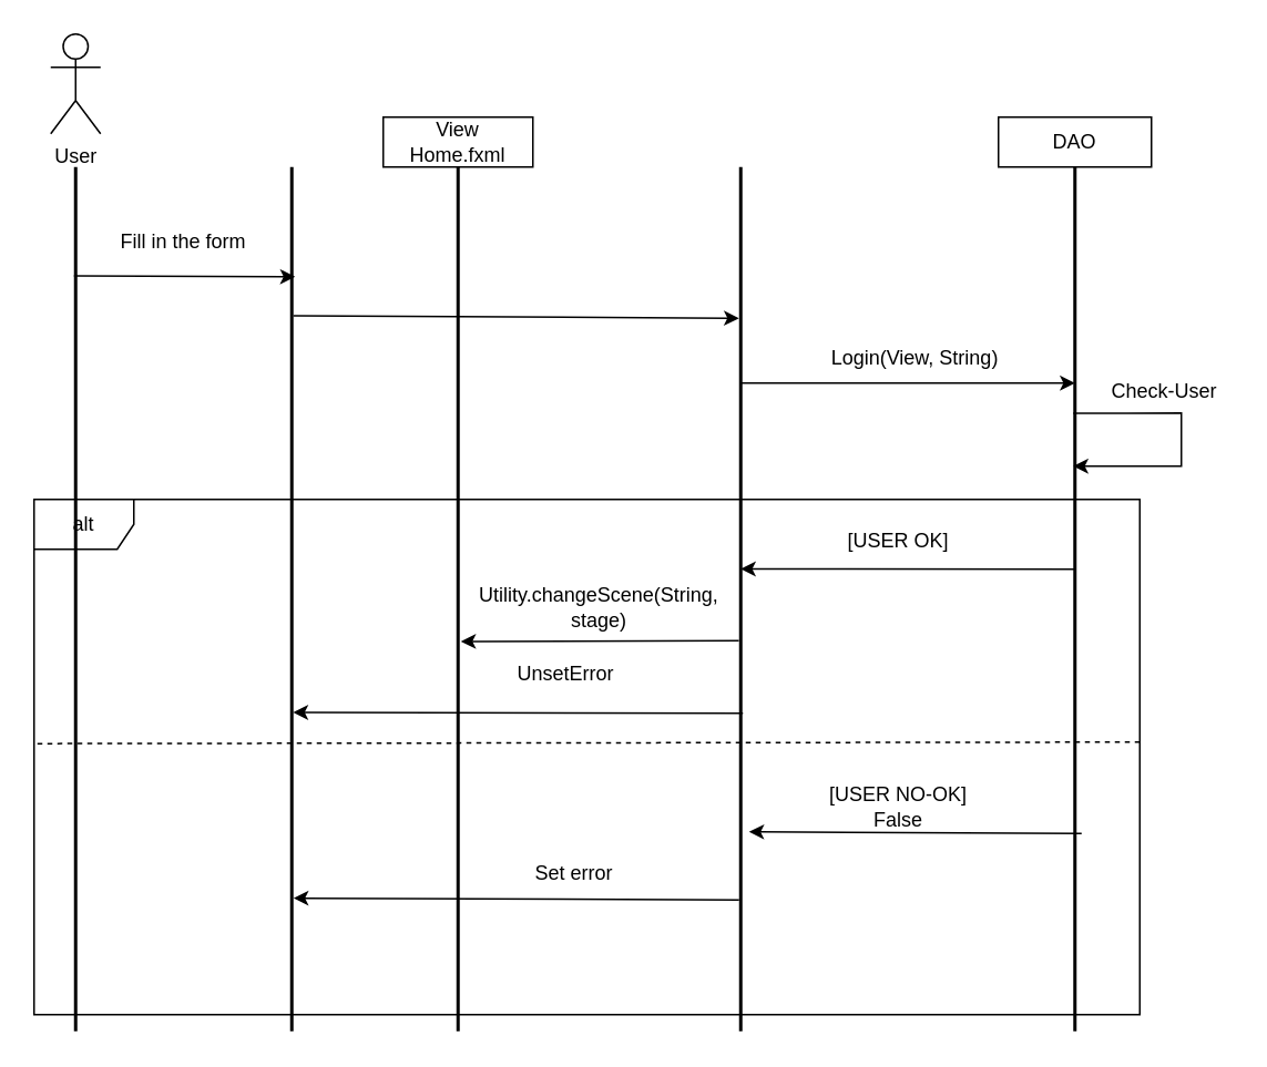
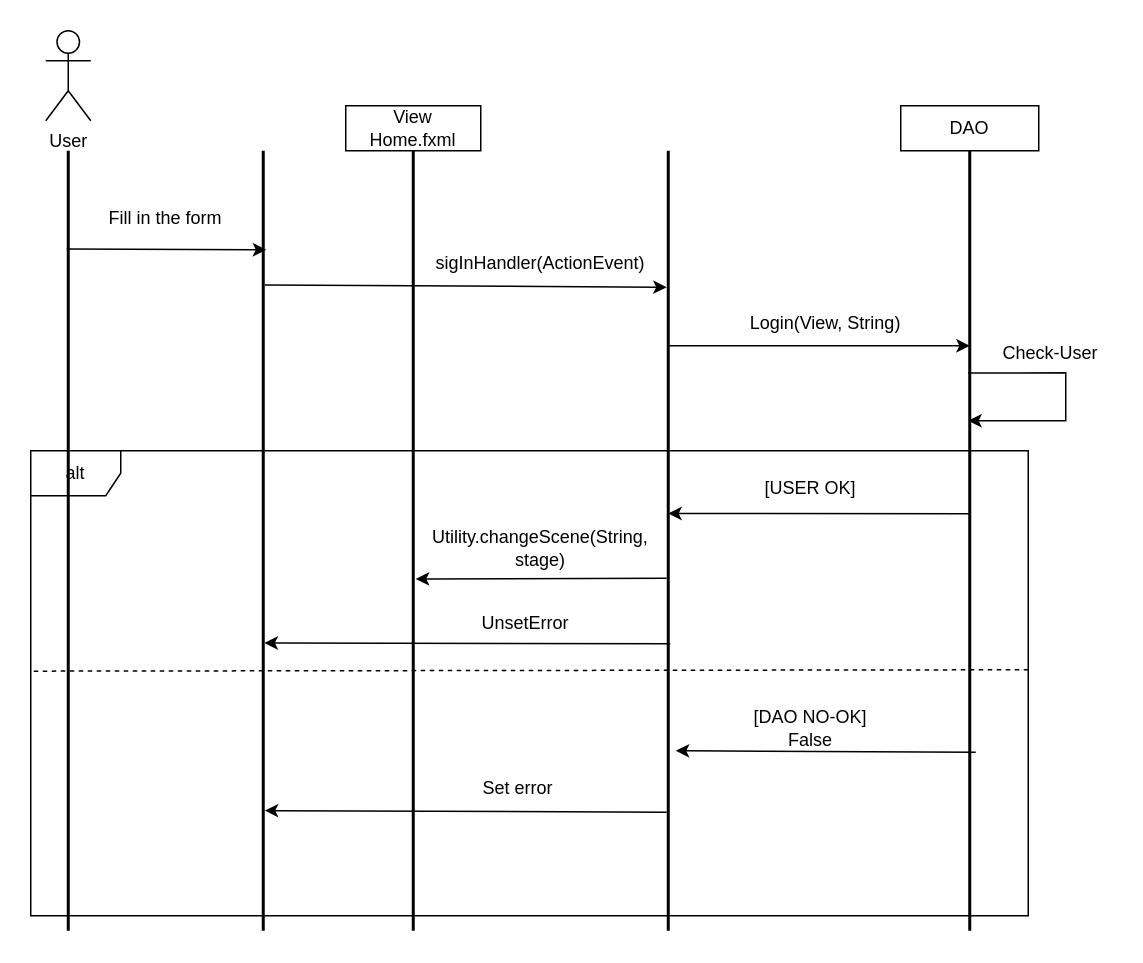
  <mxCell id="0" />
  <mxCell id="1" parent="0" />
  <mxCell id="2" value="alt" style="shape=umlFrame;whiteSpace=wrap;html=1;shadow=0;" vertex="1" parent="1"><mxGeometry x="20" y="300" width="665" height="310" as="geometry" /></mxCell>
  <mxCell id="3" value="" style="line;strokeWidth=2;direction=south;html=1;" vertex="1" parent="1"><mxGeometry x="40" y="100" width="10" height="520" as="geometry" /></mxCell>
  <mxCell id="4" value="" style="line;strokeWidth=2;direction=south;html=1;" vertex="1" parent="1"><mxGeometry x="170" y="100" width="10" height="520" as="geometry" /></mxCell>
  <mxCell id="5" value="" style="line;strokeWidth=2;direction=south;html=1;" vertex="1" parent="1"><mxGeometry x="440" y="100" width="10" height="520" as="geometry" /></mxCell>
  <mxCell id="6" value="User" style="shape=umlActor;verticalLabelPosition=bottom;verticalAlign=top;html=1;outlineConnect=0;" vertex="1" parent="1"><mxGeometry x="30" y="20" width="30" height="60" as="geometry" /></mxCell>
  <mxCell id="7" value="" style="endArrow=classic;html=1;rounded=0;exitX=0.126;exitY=0.6;exitDx=0;exitDy=0;exitPerimeter=0;entryX=0.127;entryY=0.3;entryDx=0;entryDy=0;entryPerimeter=0;" edge="1" parent="1" source="3" target="4"><mxGeometry width="50" height="50" relative="1" as="geometry"><mxPoint x="310" y="300" as="sourcePoint" /><mxPoint x="360" y="250" as="targetPoint" /><Array as="points" /></mxGeometry></mxCell>
  <mxCell id="8" value="Fill in the form" style="text;html=1;strokeColor=none;fillColor=none;align=center;verticalAlign=middle;whiteSpace=wrap;rounded=0;" vertex="1" parent="1"><mxGeometry x="70" y="130" width="80" height="30" as="geometry" /></mxCell>
  <mxCell id="9" value="" style="endArrow=classic;html=1;rounded=0;entryX=0.175;entryY=0.605;entryDx=0;entryDy=0;entryPerimeter=0;startArrow=none;exitX=0.172;exitY=0.4;exitDx=0;exitDy=0;exitPerimeter=0;" edge="1" parent="1" source="4" target="5"><mxGeometry width="50" height="50" relative="1" as="geometry"><mxPoint x="270" y="200" as="sourcePoint" /><mxPoint x="330" y="210" as="targetPoint" /></mxGeometry></mxCell>
+ <mxCell id="10" value="sigInHandler(ActionEvent)" style="text;html=1;strokeColor=none;fillColor=none;align=center;verticalAlign=middle;whiteSpace=wrap;rounded=0;" vertex="1" parent="1"><mxGeometry x="280" y="160" width="160" height="30" as="geometry" /></mxCell>
  <mxCell id="11" value="DAO" style="rounded=0;whiteSpace=wrap;html=1;" vertex="1" parent="1"><mxGeometry x="600" y="70" width="92" height="30" as="geometry" /></mxCell>
  <mxCell id="12" value="" style="line;strokeWidth=2;direction=south;html=1;" vertex="1" parent="1"><mxGeometry x="641" y="100" width="10" height="520" as="geometry" /></mxCell>
  <mxCell id="13" value="" style="endArrow=classic;html=1;rounded=0;exitX=0.25;exitY=0.5;exitDx=0;exitDy=0;exitPerimeter=0;entryX=0.25;entryY=0.5;entryDx=0;entryDy=0;entryPerimeter=0;" edge="1" parent="1" source="5" target="12"><mxGeometry width="50" height="50" relative="1" as="geometry"><mxPoint x="520" y="330" as="sourcePoint" /><mxPoint x="640" y="240" as="targetPoint" /></mxGeometry></mxCell>
  <mxCell id="14" value="Login(View, String)" style="text;html=1;strokeColor=none;fillColor=none;align=center;verticalAlign=middle;whiteSpace=wrap;rounded=0;" vertex="1" parent="1"><mxGeometry x="490" y="200" width="120" height="30" as="geometry" /></mxCell>
  <mxCell id="15" value="" style="endArrow=classic;html=1;rounded=0;exitX=0.285;exitY=0.6;exitDx=0;exitDy=0;exitPerimeter=0;" edge="1" parent="1" source="12"><mxGeometry width="50" height="50" relative="1" as="geometry"><mxPoint x="680" y="260" as="sourcePoint" /><mxPoint x="645" y="280" as="targetPoint" /><Array as="points"><mxPoint x="710" y="248" /><mxPoint x="710" y="270" /><mxPoint x="710" y="280" /></Array></mxGeometry></mxCell>
  <mxCell id="16" value="" style="endArrow=classic;html=1;rounded=0;entryX=0.465;entryY=0.5;entryDx=0;entryDy=0;entryPerimeter=0;" edge="1" parent="1" target="5"><mxGeometry width="50" height="50" relative="1" as="geometry"><mxPoint x="646" y="342" as="sourcePoint" /><mxPoint x="640" y="340" as="targetPoint" /></mxGeometry></mxCell>
  <mxCell id="17" value="Check-User" style="text;html=1;strokeColor=none;fillColor=none;align=center;verticalAlign=middle;whiteSpace=wrap;rounded=0;shadow=0;" vertex="1" parent="1"><mxGeometry x="660" y="220" width="80" height="30" as="geometry" /></mxCell>
  <mxCell id="18" value="[USER OK]" style="text;html=1;strokeColor=none;fillColor=none;align=center;verticalAlign=middle;whiteSpace=wrap;rounded=0;shadow=0;" vertex="1" parent="1"><mxGeometry x="470" y="310" width="140" height="30" as="geometry" /></mxCell>
  <mxCell id="19" value="" style="endArrow=classic;html=1;rounded=0;entryX=0.549;entryY=0.333;entryDx=0;entryDy=0;startArrow=none;entryPerimeter=0;exitX=0.548;exitY=0.611;exitDx=0;exitDy=0;exitPerimeter=0;" edge="1" parent="1" source="5" target="26"><mxGeometry width="50" height="50" relative="1" as="geometry"><mxPoint x="440" y="382" as="sourcePoint" /><mxPoint x="360" y="360" as="targetPoint" /></mxGeometry></mxCell>
  <mxCell id="20" value="Utility.changeScene(String, stage)" style="text;html=1;strokeColor=none;fillColor=none;align=center;verticalAlign=middle;whiteSpace=wrap;rounded=0;shadow=0;" vertex="1" parent="1"><mxGeometry x="270" y="350" width="180" height="30" as="geometry" /></mxCell>
  <mxCell id="21" value="" style="endArrow=classic;html=1;rounded=0;exitX=0.771;exitY=0.1;exitDx=0;exitDy=0;exitPerimeter=0;" edge="1" parent="1" source="12"><mxGeometry width="50" height="50" relative="1" as="geometry"><mxPoint x="340" y="600" as="sourcePoint" /><mxPoint x="450" y="500" as="targetPoint" /></mxGeometry></mxCell>
- <mxCell id="22" value="[USER NO-OK]&lt;br&gt;False" style="text;html=1;strokeColor=none;fillColor=none;align=center;verticalAlign=middle;whiteSpace=wrap;rounded=0;shadow=0;" vertex="1" parent="1"><mxGeometry x="495" y="470" width="90" height="30" as="geometry" /></mxCell>
+ <mxCell id="22" value="[DAO NO-OK]&lt;br&gt;False" style="text;html=1;strokeColor=none;fillColor=none;align=center;verticalAlign=middle;whiteSpace=wrap;rounded=0;shadow=0;" vertex="1" parent="1"><mxGeometry x="495" y="470" width="90" height="30" as="geometry" /></mxCell>
  <mxCell id="23" value="" style="endArrow=classic;html=1;rounded=0;entryX=0.846;entryY=0.4;entryDx=0;entryDy=0;entryPerimeter=0;exitX=0.848;exitY=0.6;exitDx=0;exitDy=0;exitPerimeter=0;" edge="1" parent="1" source="5" target="4"><mxGeometry width="50" height="50" relative="1" as="geometry"><mxPoint x="310" y="430" as="sourcePoint" /><mxPoint x="360" y="380" as="targetPoint" /></mxGeometry></mxCell>
  <mxCell id="24" value="Set error" style="text;html=1;strokeColor=none;fillColor=none;align=center;verticalAlign=middle;whiteSpace=wrap;rounded=0;shadow=0;" vertex="1" parent="1"><mxGeometry x="315" y="510" width="60" height="30" as="geometry" /></mxCell>
  <mxCell id="25" value="" style="endArrow=none;dashed=1;html=1;rounded=0;exitX=1;exitY=0.471;exitDx=0;exitDy=0;exitPerimeter=0;entryX=0;entryY=0.474;entryDx=0;entryDy=0;entryPerimeter=0;" edge="1" parent="1" source="2" target="2"><mxGeometry width="50" height="50" relative="1" as="geometry"><mxPoint x="310" y="400" as="sourcePoint" /><mxPoint x="360" y="350" as="targetPoint" /></mxGeometry></mxCell>
  <mxCell id="26" value="" style="line;strokeWidth=2;direction=south;html=1;shadow=0;" vertex="1" parent="1"><mxGeometry x="270" y="100" width="10" height="520" as="geometry" /></mxCell>
  <mxCell id="27" value="View&lt;br&gt;Home.fxml" style="rounded=0;whiteSpace=wrap;html=1;shadow=0;" vertex="1" parent="1"><mxGeometry x="230" y="70" width="90" height="30" as="geometry" /></mxCell>
  <mxCell id="28" value="" style="endArrow=classic;html=1;rounded=0;exitX=0.632;exitY=0.367;exitDx=0;exitDy=0;exitPerimeter=0;entryX=0.631;entryY=0.42;entryDx=0;entryDy=0;entryPerimeter=0;" edge="1" parent="1" source="5" target="4"><mxGeometry width="50" height="50" relative="1" as="geometry"><mxPoint x="310" y="350" as="sourcePoint" /><mxPoint x="360" y="300" as="targetPoint" /></mxGeometry></mxCell>
- <mxCell id="29" value="UnsetError" style="text;html=1;strokeColor=none;fillColor=none;align=center;verticalAlign=middle;whiteSpace=wrap;rounded=0;shadow=0;" vertex="1" parent="1"><mxGeometry x="310" y="390" width="60" height="30" as="geometry" /></mxCell>
+ <mxCell id="29" value="UnsetError" style="text;html=1;strokeColor=none;fillColor=none;align=center;verticalAlign=middle;whiteSpace=wrap;rounded=0;shadow=0;" vertex="1" parent="1"><mxGeometry x="320" y="400" width="60" height="30" as="geometry" /></mxCell>
